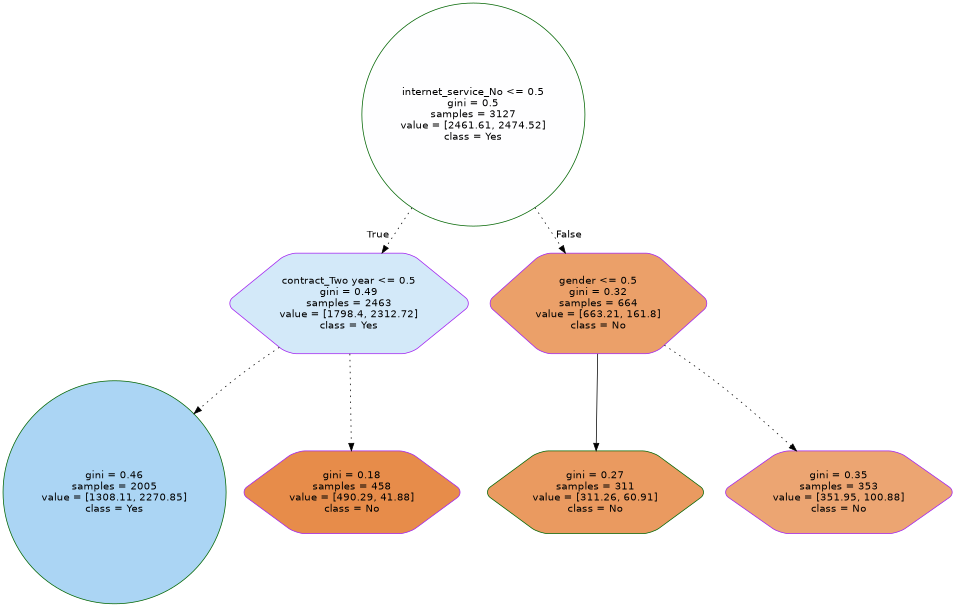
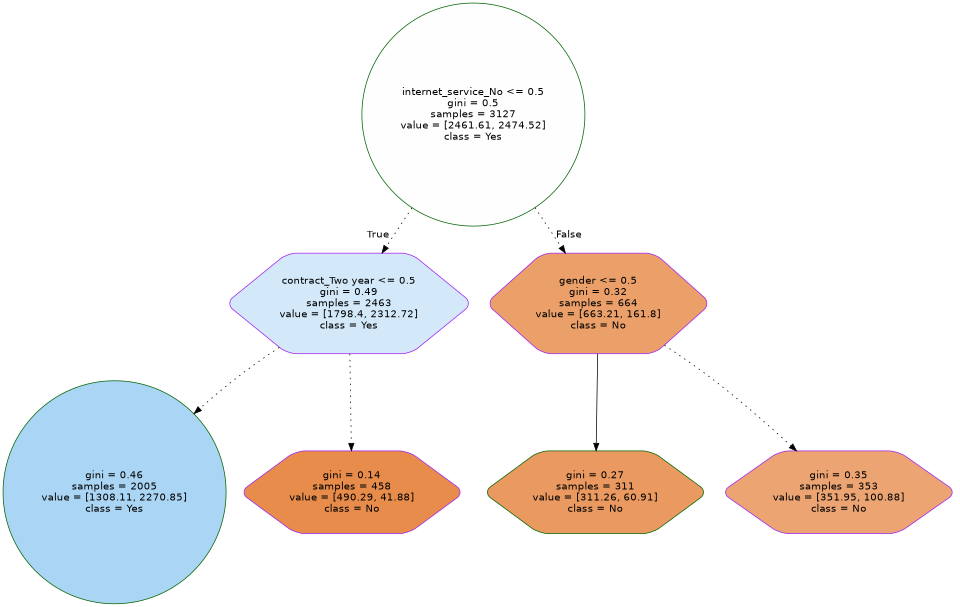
  digraph {
    node [color=purple fontname=helvetica shape=hexagon style="filled, rounded"]
    edge [fontname=helvetica style=dotted]
    n1 [color=darkgreen fillcolor="#fefeff" label="internet_service_No <= 0.5\ngini = 0.5\nsamples = 3127\nvalue = [2461.61, 2474.52]\nclass = Yes" shape=circle]
    n2 [fillcolor="#d3e9f9" label="contract_Two year <= 0.5\ngini = 0.49\nsamples = 2463\nvalue = [1798.4, 2312.72]\nclass = Yes"]
    n3 [fillcolor="#eba069" label="gender <= 0.5\ngini = 0.32\nsamples = 664\nvalue = [663.21, 161.8]\nclass = No"]
    n4 [color=darkgreen fillcolor="#abd5f4" label="gini = 0.46\nsamples = 2005\nvalue = [1308.11, 2270.85]\nclass = Yes" shape=circle]
-   n5 [fillcolor="#e78c4a" label="gini = 0.18\nsamples = 458\nvalue = [490.29, 41.88]\nclass = No"]
+   n5 [fillcolor="#e78c4a" label="gini = 0.14\nsamples = 458\nvalue = [490.29, 41.88]\nclass = No"]
    n6 [color=darkgreen fillcolor="#ea9a60" label="gini = 0.27\nsamples = 311\nvalue = [311.26, 60.91]\nclass = No"]
    n7 [fillcolor="#eca572" label="gini = 0.35\nsamples = 353\nvalue = [351.95, 100.88]\nclass = No"]
    n1 -> n2 [headlabel=True labelangle=45 labeldistance=2.5]
    n1 -> n3 [headlabel=False labelangle=-45 labeldistance=2.5]
    n2 -> n4
    n2 -> n5
    n3 -> n6 [style=solid]
    n3 -> n7
  }
